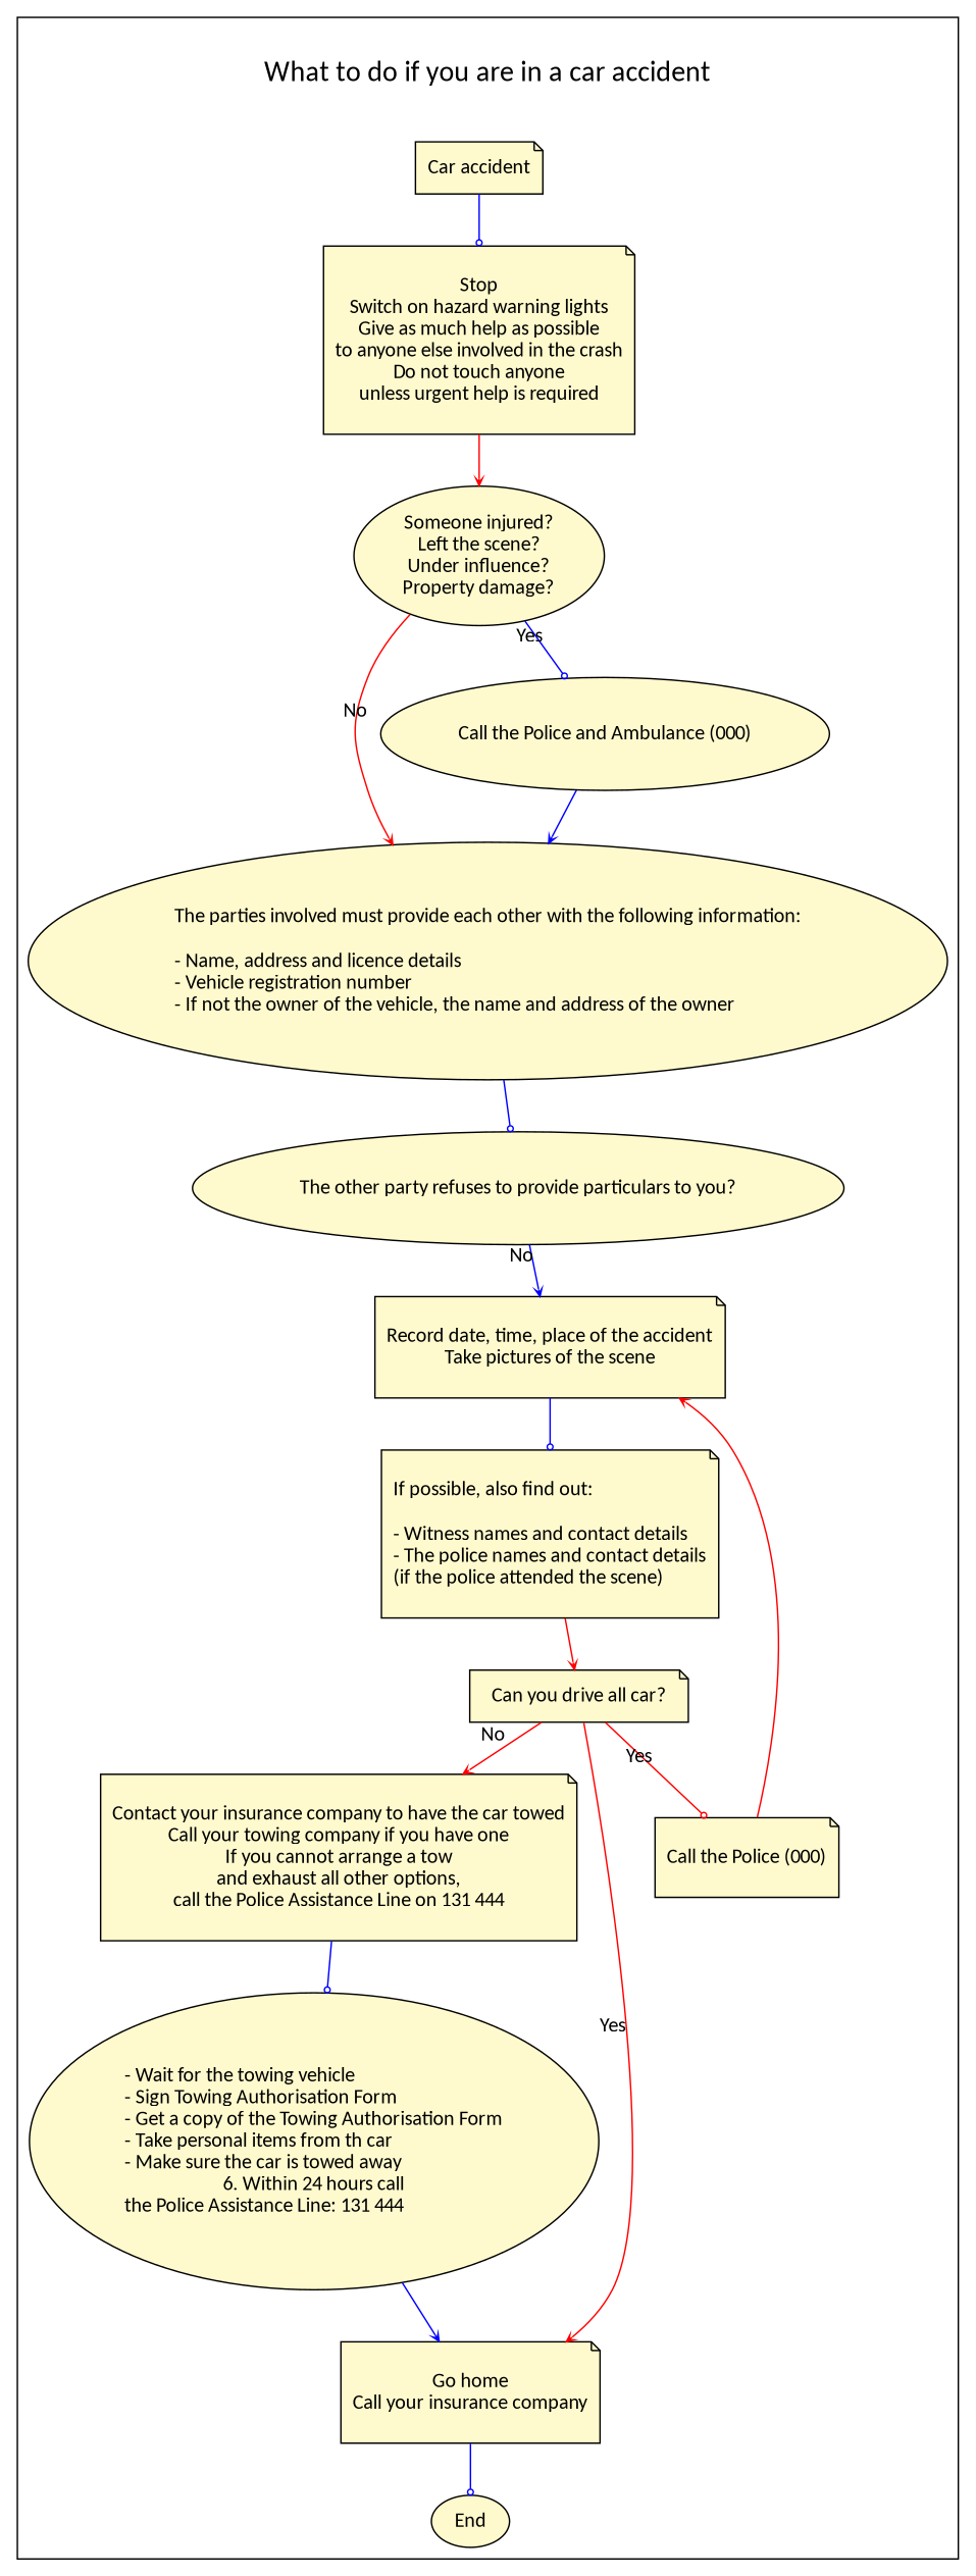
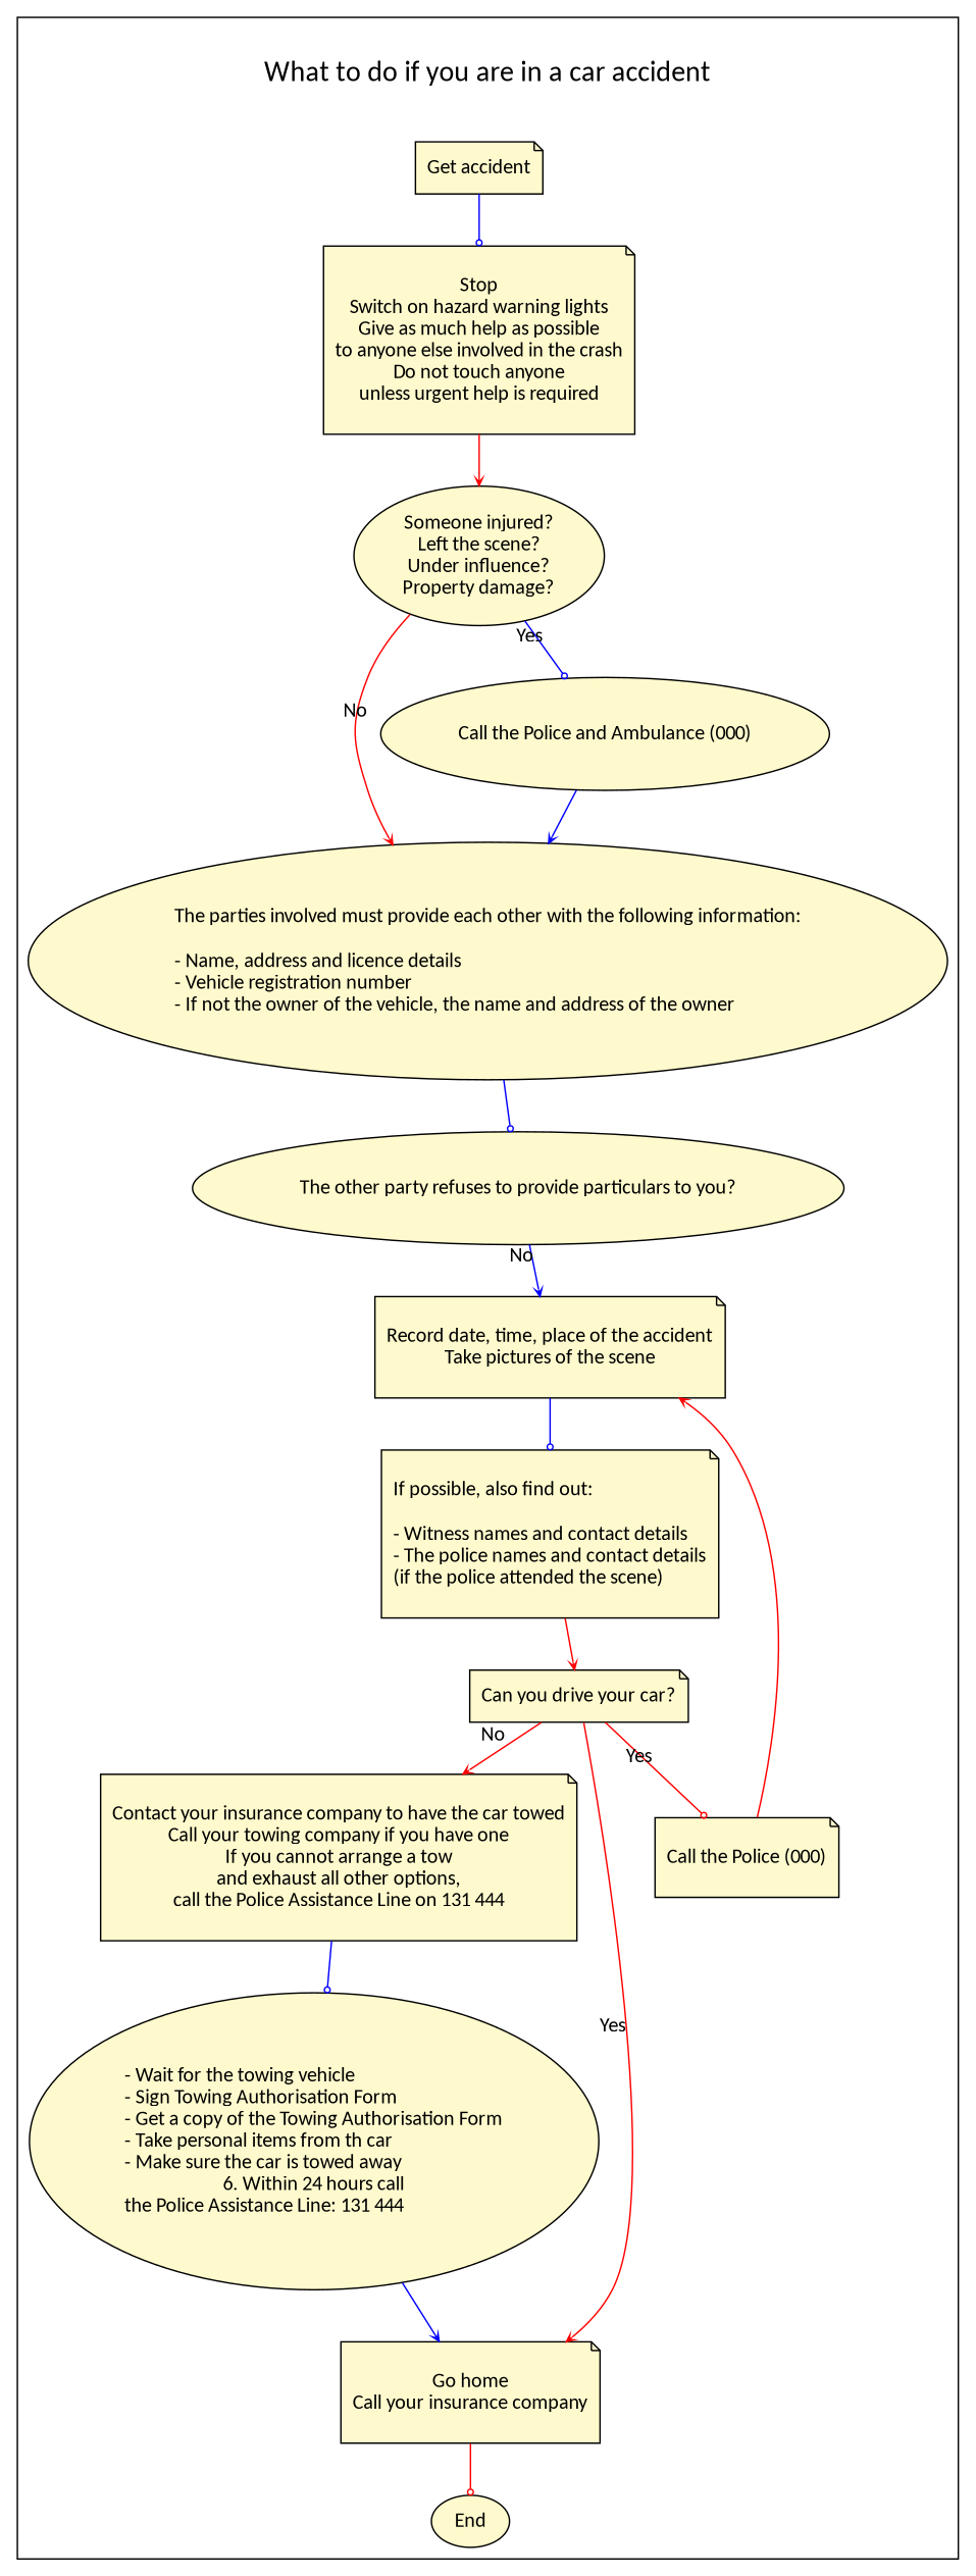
  digraph {
    bgcolor=white
    fontname=Calibri
    fontsize=20
    node [fillcolor=lemonchiffon fontname=Calibri shape=note style=filled]
    edge [arrowhead=vee arrowsize=.5 color=blue fontname=Calibri penwidth=1]
    n1 [label="\nStop\nSwitch on hazard warning lights\nGive as much help as possible\nto anyone else involved in the crash\nDo not touch anyone\nunless urgent help is required\n\n"]
    n2 [label="\nThe parties involved must provide each other with the following information:\n\n- Name, address and licence details\l- Vehicle registration number\l- If not the owner of the vehicle, the name and address of the owner\l\n" shape=ellipse]
    n3 [label="\nRecord date, time, place of the accident\nTake pictures of the scene\n\n"]
    n4 [label="\nIf possible, also find out:\l\l- Witness names and contact details\l- The police names and contact details\l(if the police attended the scene)\l\n"]
    n5 [label="\nContact your insurance company to have the car towed\nCall your towing company if you have one\nIf you cannot arrange a tow\nand exhaust all other options,\ncall the Police Assistance Line on 131 444\n\n"]
    n6 [label="\l- Wait for the towing vehicle\l- Sign Towing Authorisation Form\l- Get a copy of the Towing Authorisation Form\l- Take personal items from th car\l- Make sure the car is towed away\l6. Within 24 hours call\nthe Police Assistance Line: 131 444\l\n" shape=ellipse]
    n7 [label="\nGo home\nCall your insurance company\n\n"]
    n8 [label="\nCall the Police and Ambulance (000)\n\n" shape=ellipse]
    n9 [label="\nCall the Police (000)\n\n"]
-   n10 [label="Car accident"]
+   n10 [label="Get accident"]
    n11 [label=End shape=ellipse]
    n12 [label="Someone injured?\nLeft the scene?\nUnder influence?\nProperty damage?" shape=ellipse]
    n13 [label="\nThe other party refuses to provide particulars to you?\n\n" shape=ellipse]
-   n14 [label="Can you drive all car?"]
+   n14 [label="Can you drive your car?"]
    subgraph cluster_1 {
      label="\nWhat to do if you are in a car accident\n\n"
      subgraph sub_2 {
        label="\nWhat to do if you are in a car accident\n\n"
        n1
      }
      subgraph sub_3 {
        label="\nWhat to do if you are in a car accident\n\n"
        n2
      }
      subgraph sub_4 {
        label="\nWhat to do if you are in a car accident\n\n"
        n3
      }
      subgraph sub_5 {
        label="\nWhat to do if you are in a car accident\n\n"
        n4
      }
      subgraph sub_6 {
        label="\nWhat to do if you are in a car accident\n\n"
        n5
      }
      subgraph sub_7 {
        label="\nWhat to do if you are in a car accident\n\n"
        n6
      }
      subgraph sub_8 {
        label="\nWhat to do if you are in a car accident\n\n"
        n7
      }
      subgraph sub_9 {
        label="\nWhat to do if you are in a car accident\n\n"
        n8
      }
      subgraph sub_10 {
        label="\nWhat to do if you are in a car accident\n\n"
        n9
      }
      subgraph sub_11 {
        label="\nWhat to do if you are in a car accident\n\n"
        n10
      }
      subgraph sub_12 {
        label="\nWhat to do if you are in a car accident\n\n"
        n11
      }
      subgraph sub_13 {
        label="\nWhat to do if you are in a car accident\n\n"
        n12
      }
      subgraph sub_14 {
        label="\nWhat to do if you are in a car accident\n\n"
        n13
      }
      subgraph sub_15 {
        label="\nWhat to do if you are in a car accident\n\n"
        n14
      }
    }
    n1 -> n12 [color=red]
    n2 -> n13 [arrowhead=odot]
    n3 -> n4 [arrowhead=odot]
    n4 -> n14 [color=red]
    n5 -> n6 [arrowhead=odot]
    n6 -> n7
-   n7 -> n11 [arrowhead=odot]
+   n7 -> n11 [arrowhead=odot color=red]
    n8 -> n2
    n9 -> n3 [color=red]
    n10 -> n1 [arrowhead=odot]
    n12 -> n2 [color=red xlabel=No]
    n12 -> n8 [arrowhead=odot xlabel=Yes]
    n13 -> n3 [xlabel=No]
    n14 -> n5 [color=red xlabel=No]
    n14 -> n7 [color=red xlabel=Yes]
    n14 -> n9 [arrowhead=odot color=red xlabel=Yes]
  }
